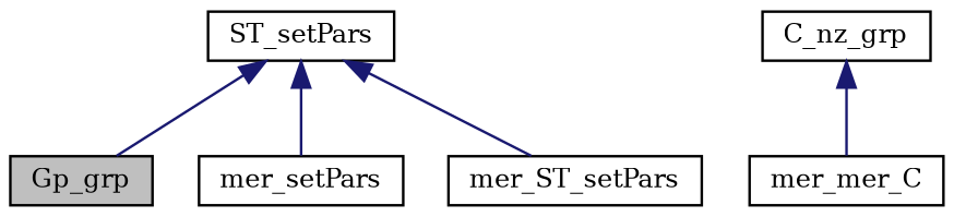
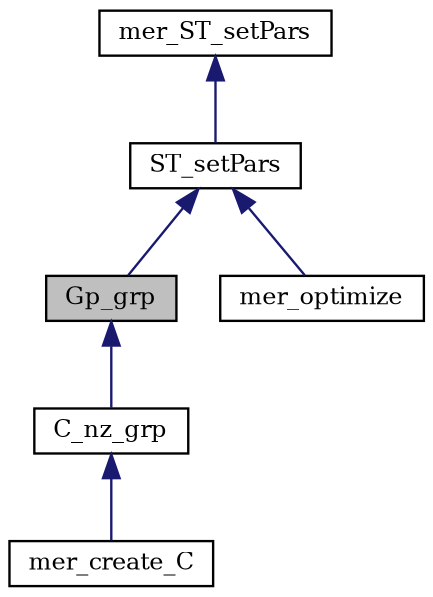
  digraph {
    fontname="DejaVu Serif"
    rankdir=TB
    node [color=black fillcolor=white fontname="DejaVu Serif" fontsize=10 shape=record style=filled]
    edge [color=midnightblue dir=back fontname="DejaVu Serif" fontsize=10 labelfontname="FreeSans.ttf" labelfontsize=10 style=solid]
    n1 [fillcolor=grey75 fontcolor=black height=0.2 label=Gp_grp width=0.4]
    n2 [height=0.2 label=C_nz_grp width=0.4]
-   n3 [height=0.2 label=mer_mer_C width=0.4]
+   n3 [height=0.2 label=mer_create_C width=0.4]
    n4 [height=0.2 label=ST_setPars width=0.4]
-   n5 [height=0.2 label=mer_setPars width=0.4]
+   n5 [height=0.2 label=mer_optimize width=0.4]
    n6 [height=0.2 label=mer_ST_setPars width=0.4]
+   n1 -> n2
    n2 -> n3
    n4 -> n1
    n4 -> n5
-   n4 -> n6
+   n6 -> n4
  }
